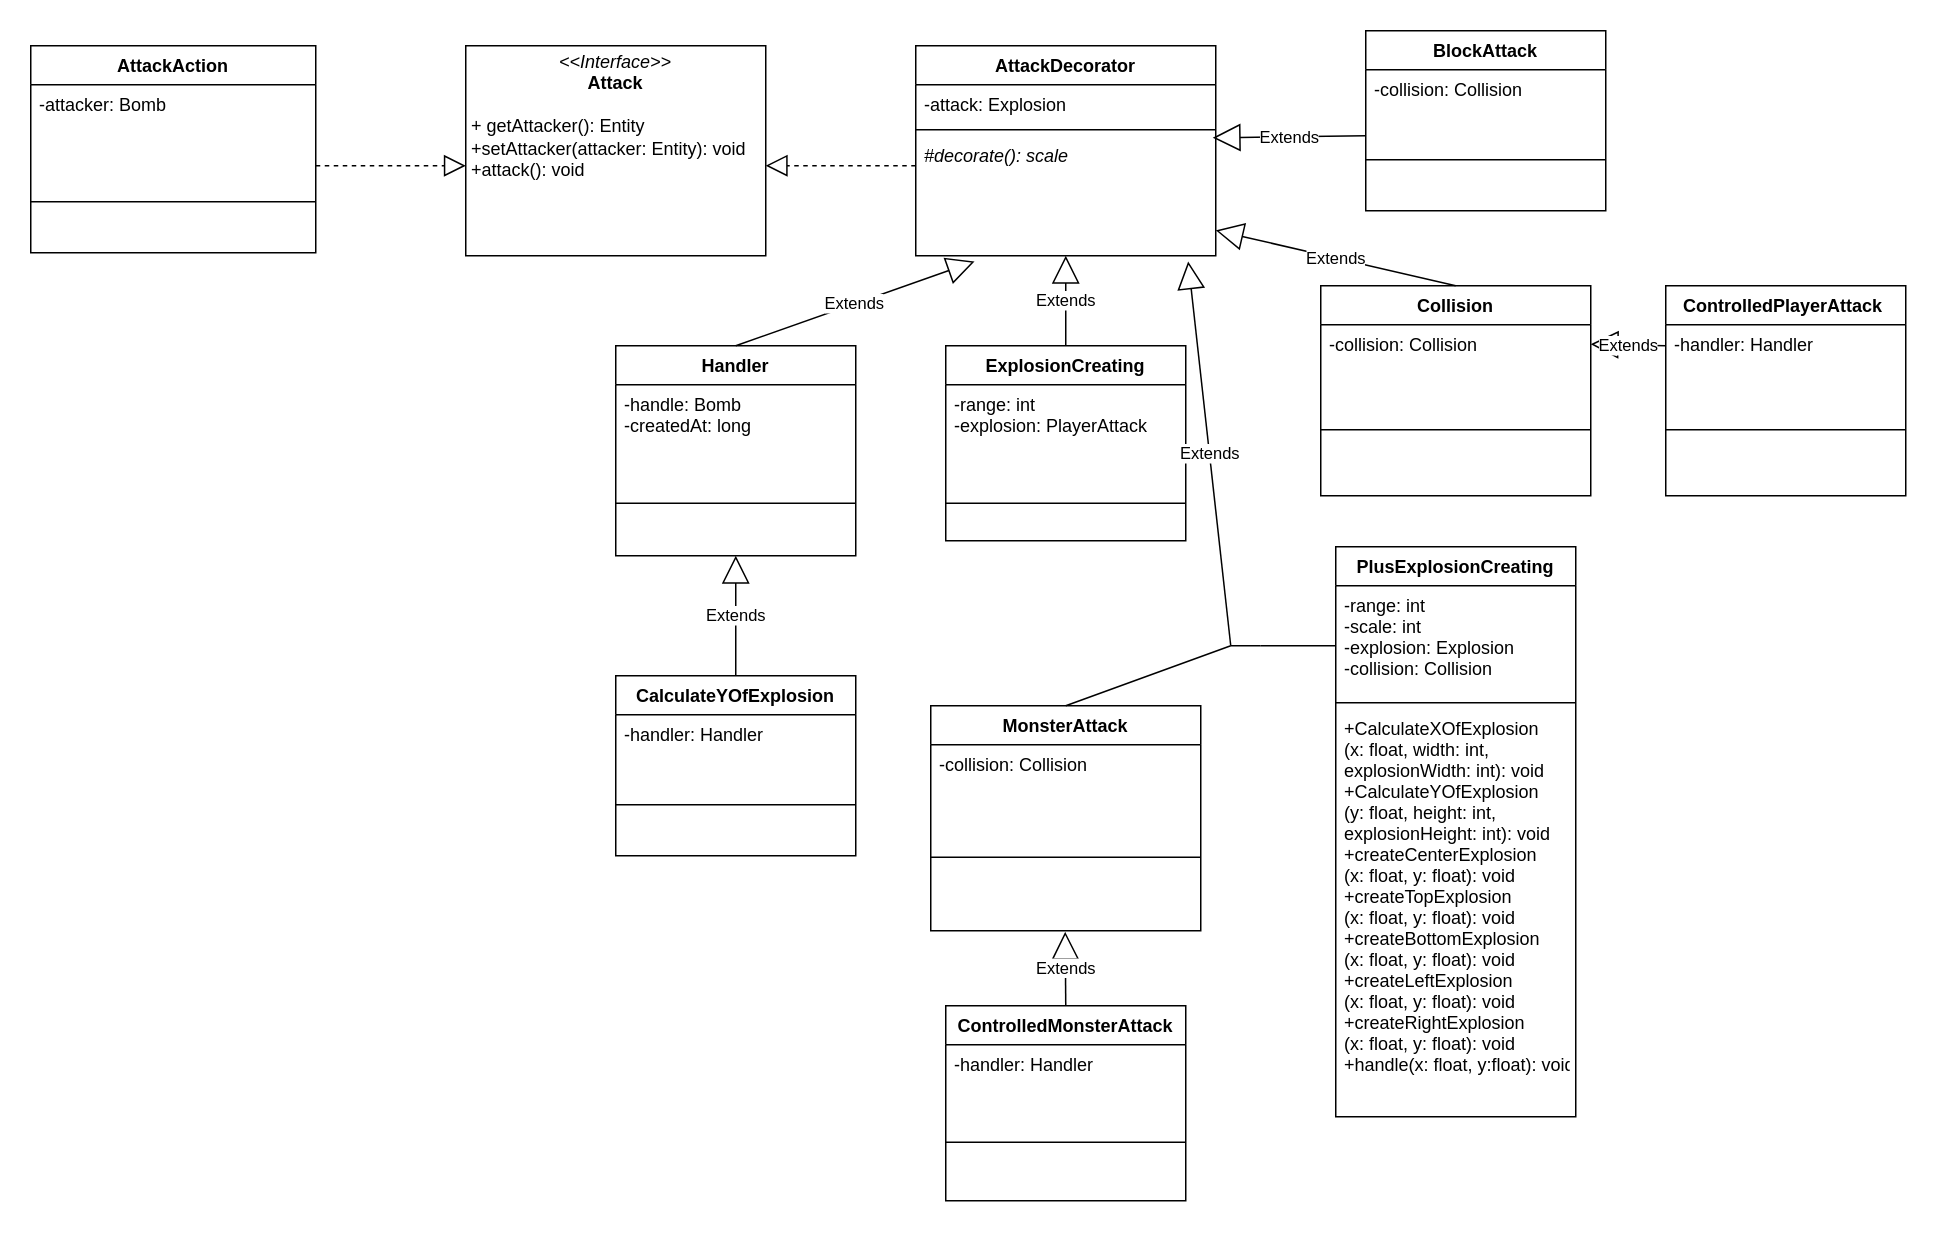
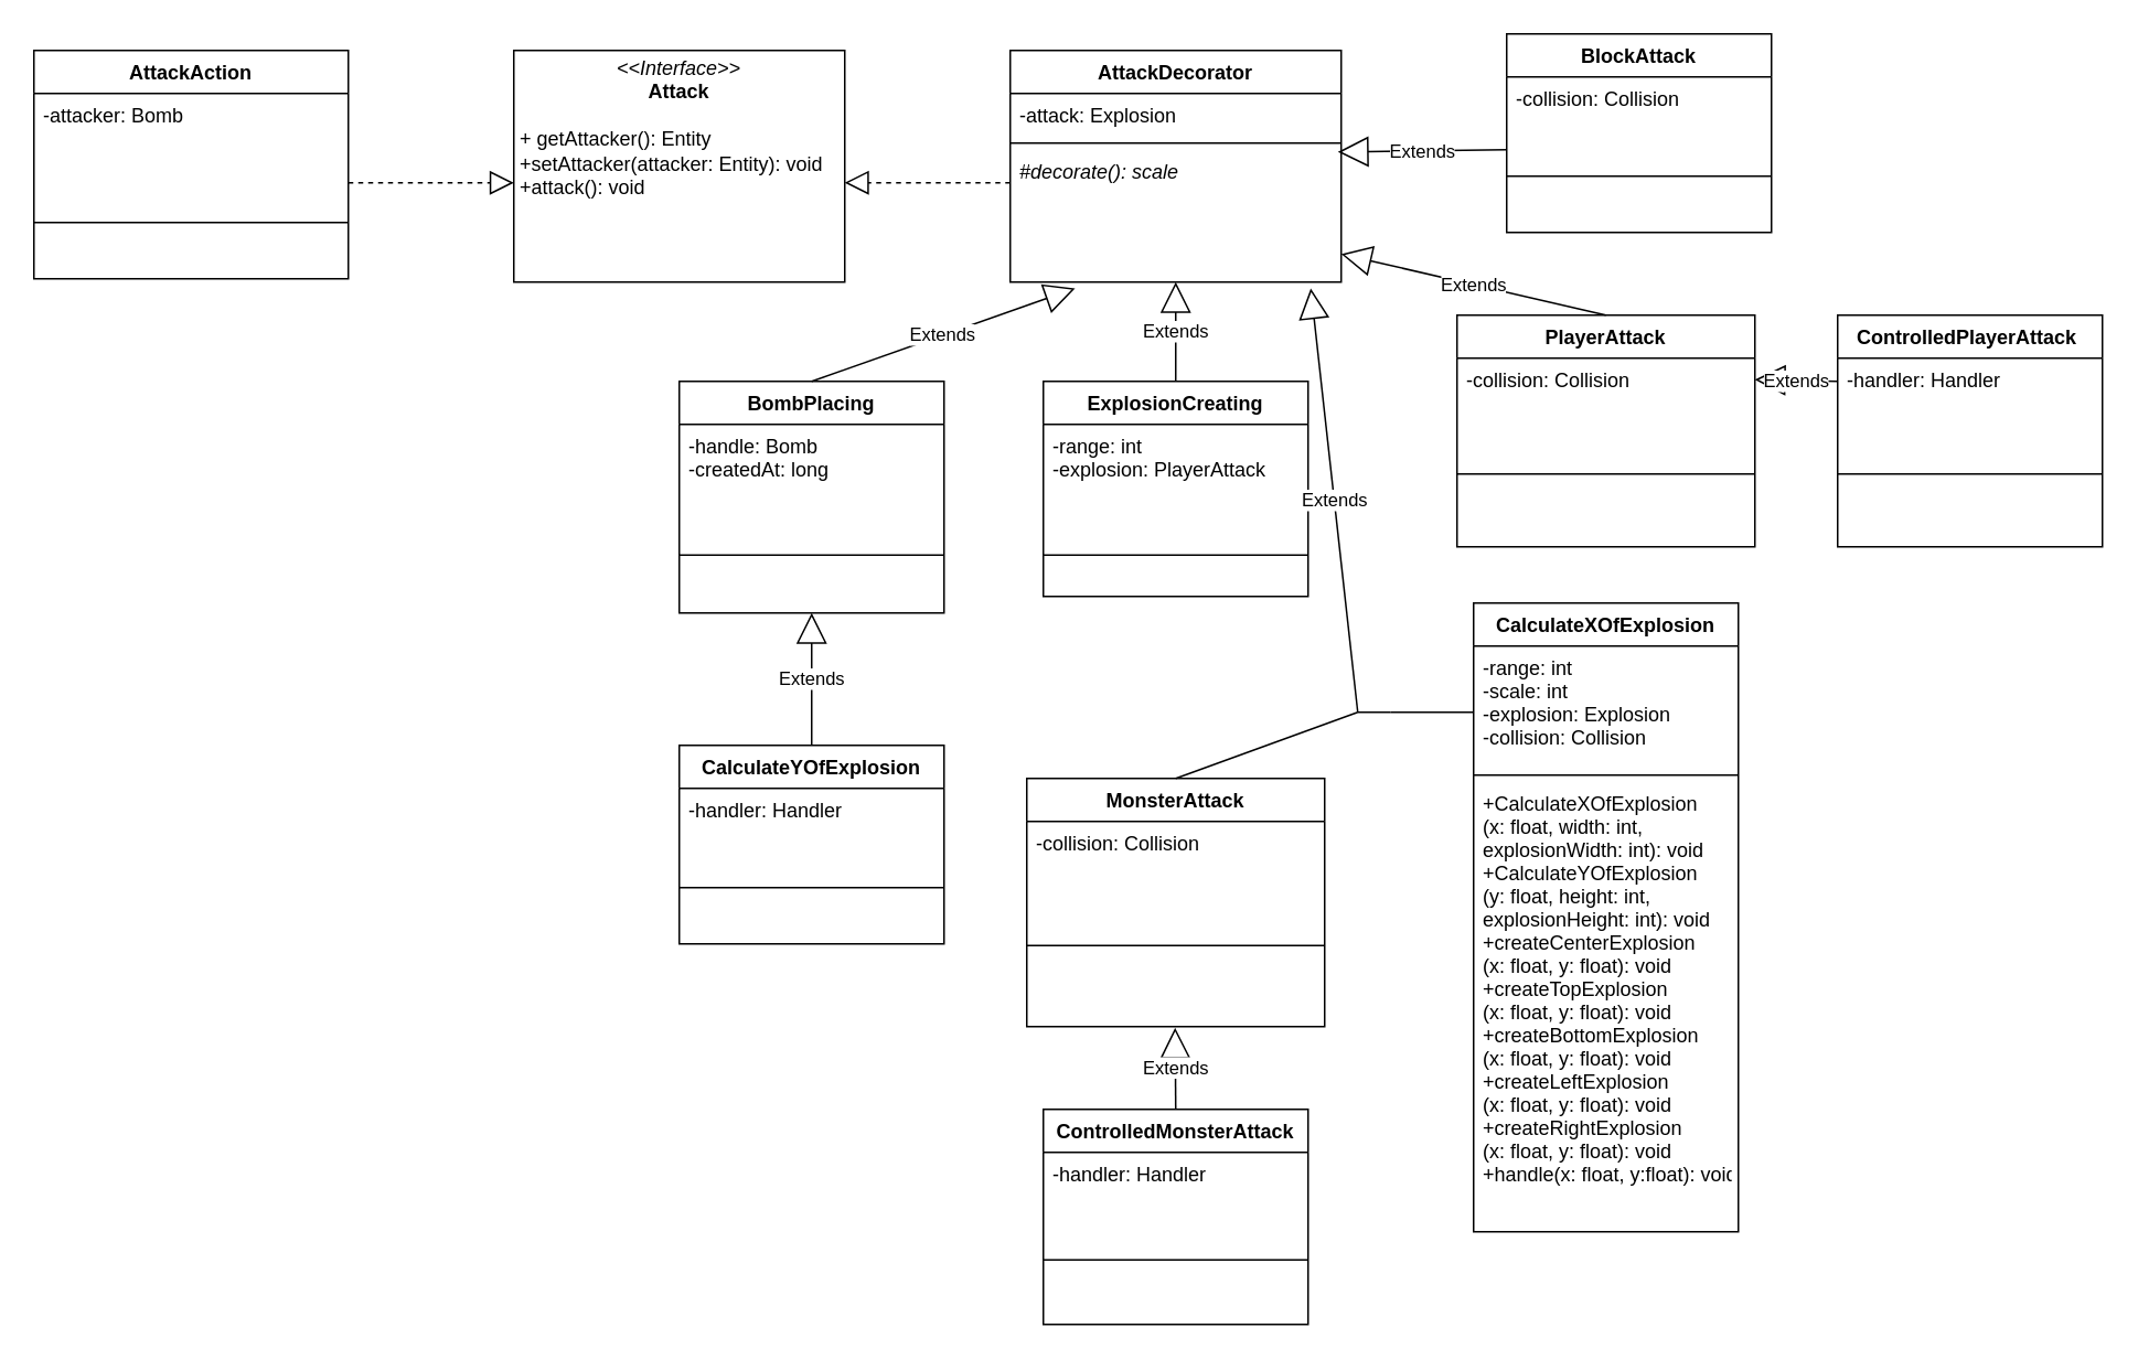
  <mxCell id="0" />
  <mxCell id="1" parent="0" />
  <mxCell id="2" value="AttackDecorator" style="swimlane;fontStyle=1;align=center;verticalAlign=top;childLayout=stackLayout;horizontal=1;startSize=26;horizontalStack=0;resizeParent=1;resizeParentMax=0;resizeLast=0;collapsible=1;marginBottom=0;" parent="1" vertex="1"><mxGeometry x="610" y="30" width="200" height="140" as="geometry" /></mxCell>
  <mxCell id="3" value="-attack: Explosion" style="text;strokeColor=none;fillColor=none;align=left;verticalAlign=top;spacingLeft=4;spacingRight=4;overflow=hidden;rotatable=0;points=[[0,0.5],[1,0.5]];portConstraint=eastwest;" parent="2" vertex="1"><mxGeometry y="26" width="200" height="26" as="geometry" /></mxCell>
  <mxCell id="4" value="" style="line;strokeWidth=1;fillColor=none;align=left;verticalAlign=middle;spacingTop=-1;spacingLeft=3;spacingRight=3;rotatable=0;labelPosition=right;points=[];portConstraint=eastwest;" parent="2" vertex="1"><mxGeometry y="52" width="200" height="8" as="geometry" /></mxCell>
  <mxCell id="5" value="" style="endArrow=block;dashed=1;endFill=0;endSize=12;html=1;entryX=1;entryY=0.571;entryDx=0;entryDy=0;entryPerimeter=0;" parent="2" target="10" edge="1"><mxGeometry width="160" relative="1" as="geometry"><mxPoint y="80" as="sourcePoint" /><mxPoint x="160" y="80" as="targetPoint" /></mxGeometry></mxCell>
  <mxCell id="6" value="#decorate(): scale" style="text;strokeColor=none;fillColor=none;align=left;verticalAlign=top;spacingLeft=4;spacingRight=4;overflow=hidden;rotatable=0;points=[[0,0.5],[1,0.5]];portConstraint=eastwest;fontStyle=2" parent="2" vertex="1"><mxGeometry y="60" width="200" height="80" as="geometry" /></mxCell>
  <mxCell id="7" value="AttackAction" style="swimlane;fontStyle=1;align=center;verticalAlign=top;childLayout=stackLayout;horizontal=1;startSize=26;horizontalStack=0;resizeParent=1;resizeParentMax=0;resizeLast=0;collapsible=1;marginBottom=0;" parent="1" vertex="1"><mxGeometry x="20" y="30" width="190" height="138" as="geometry" /></mxCell>
  <mxCell id="8" value="-attacker: Bomb" style="text;strokeColor=none;fillColor=none;align=left;verticalAlign=top;spacingLeft=4;spacingRight=4;overflow=hidden;rotatable=0;points=[[0,0.5],[1,0.5]];portConstraint=eastwest;" parent="7" vertex="1"><mxGeometry y="26" width="190" height="44" as="geometry" /></mxCell>
  <mxCell id="9" value="" style="line;strokeWidth=1;fillColor=none;align=left;verticalAlign=middle;spacingTop=-1;spacingLeft=3;spacingRight=3;rotatable=0;labelPosition=right;points=[];portConstraint=eastwest;" parent="7" vertex="1"><mxGeometry y="70" width="190" height="68" as="geometry" /></mxCell>
  <mxCell id="10" value="&lt;p style=&quot;margin: 0px ; margin-top: 4px ; text-align: center&quot;&gt;&lt;i&gt;&amp;lt;&amp;lt;Interface&amp;gt;&amp;gt;&lt;/i&gt;&lt;br&gt;&lt;b&gt;Attack&lt;/b&gt;&lt;/p&gt;&lt;p style=&quot;margin: 0px ; margin-left: 4px&quot;&gt;&lt;br&gt;&lt;/p&gt;&lt;p style=&quot;margin: 0px ; margin-left: 4px&quot;&gt;+ getAttacker(): Entity&lt;/p&gt;&lt;p style=&quot;margin: 0px ; margin-left: 4px&quot;&gt;+setAttacker(attacker: Entity): void&lt;br&gt;+attack(): void&lt;br&gt;&lt;/p&gt;" style="verticalAlign=top;align=left;overflow=fill;fontSize=12;fontFamily=Helvetica;html=1;" parent="1" vertex="1"><mxGeometry x="310" y="30" width="200" height="140" as="geometry" /></mxCell>
  <mxCell id="11" value="" style="endArrow=block;dashed=1;endFill=0;endSize=12;html=1;" parent="1" edge="1"><mxGeometry width="160" relative="1" as="geometry"><mxPoint x="210" y="110" as="sourcePoint" /><mxPoint x="310" y="110" as="targetPoint" /></mxGeometry></mxCell>
  <mxCell id="12" value="ExplosionCreating" style="swimlane;fontStyle=1;align=center;verticalAlign=top;childLayout=stackLayout;horizontal=1;startSize=26;horizontalStack=0;resizeParent=1;resizeParentMax=0;resizeLast=0;collapsible=1;marginBottom=0;" parent="1" vertex="1"><mxGeometry x="630" y="230" width="160" height="130" as="geometry" /></mxCell>
  <mxCell id="13" value="Extends" style="endArrow=block;endSize=16;endFill=0;html=1;" parent="12" target="6" edge="1"><mxGeometry width="160" relative="1" as="geometry"><mxPoint x="80" as="sourcePoint" /><mxPoint x="240" as="targetPoint" /></mxGeometry></mxCell>
  <mxCell id="14" value="-range: int&#10;-explosion: PlayerAttack" style="text;strokeColor=none;fillColor=none;align=left;verticalAlign=top;spacingLeft=4;spacingRight=4;overflow=hidden;rotatable=0;points=[[0,0.5],[1,0.5]];portConstraint=eastwest;" parent="12" vertex="1"><mxGeometry y="26" width="160" height="54" as="geometry" /></mxCell>
  <mxCell id="15" value="" style="line;strokeWidth=1;fillColor=none;align=left;verticalAlign=middle;spacingTop=-1;spacingLeft=3;spacingRight=3;rotatable=0;labelPosition=right;points=[];portConstraint=eastwest;" parent="12" vertex="1"><mxGeometry y="80" width="160" height="50" as="geometry" /></mxCell>
  <mxCell id="16" value="BlockAttack" style="swimlane;fontStyle=1;align=center;verticalAlign=top;childLayout=stackLayout;horizontal=1;startSize=26;horizontalStack=0;resizeParent=1;resizeParentMax=0;resizeLast=0;collapsible=1;marginBottom=0;" parent="1" vertex="1"><mxGeometry x="910" y="20" width="160" height="120" as="geometry" /></mxCell>
  <mxCell id="17" value="-collision: Collision" style="text;strokeColor=none;fillColor=none;align=left;verticalAlign=top;spacingLeft=4;spacingRight=4;overflow=hidden;rotatable=0;points=[[0,0.5],[1,0.5]];portConstraint=eastwest;" parent="16" vertex="1"><mxGeometry y="26" width="160" height="26" as="geometry" /></mxCell>
  <mxCell id="18" value="" style="line;strokeWidth=1;fillColor=none;align=left;verticalAlign=middle;spacingTop=-1;spacingLeft=3;spacingRight=3;rotatable=0;labelPosition=right;points=[];portConstraint=eastwest;" parent="16" vertex="1"><mxGeometry y="52" width="160" height="68" as="geometry" /></mxCell>
  <mxCell id="19" value="Extends" style="endArrow=block;endSize=16;endFill=0;html=1;entryX=0.99;entryY=0.023;entryDx=0;entryDy=0;entryPerimeter=0;" parent="16" edge="1"><mxGeometry width="160" relative="1" as="geometry"><mxPoint y="70" as="sourcePoint" /><mxPoint x="-102" y="71.38" as="targetPoint" /></mxGeometry></mxCell>
- <mxCell id="20" value="Handler" style="swimlane;fontStyle=1;align=center;verticalAlign=top;childLayout=stackLayout;horizontal=1;startSize=26;horizontalStack=0;resizeParent=1;resizeParentMax=0;resizeLast=0;collapsible=1;marginBottom=0;" parent="1" vertex="1"><mxGeometry x="410" y="230" width="160" height="140" as="geometry" /></mxCell>
+ <mxCell id="20" value="BombPlacing" style="swimlane;fontStyle=1;align=center;verticalAlign=top;childLayout=stackLayout;horizontal=1;startSize=26;horizontalStack=0;resizeParent=1;resizeParentMax=0;resizeLast=0;collapsible=1;marginBottom=0;" parent="1" vertex="1"><mxGeometry x="410" y="230" width="160" height="140" as="geometry" /></mxCell>
  <mxCell id="21" value="Extends" style="endArrow=block;endSize=16;endFill=0;html=1;entryX=0.196;entryY=1.048;entryDx=0;entryDy=0;entryPerimeter=0;" parent="20" target="6" edge="1"><mxGeometry width="160" relative="1" as="geometry"><mxPoint x="80" as="sourcePoint" /><mxPoint x="240" as="targetPoint" /></mxGeometry></mxCell>
  <mxCell id="22" value="-handle: Bomb&#10;-createdAt: long" style="text;strokeColor=none;fillColor=none;align=left;verticalAlign=top;spacingLeft=4;spacingRight=4;overflow=hidden;rotatable=0;points=[[0,0.5],[1,0.5]];portConstraint=eastwest;" parent="20" vertex="1"><mxGeometry y="26" width="160" height="44" as="geometry" /></mxCell>
  <mxCell id="23" value="" style="line;strokeWidth=1;fillColor=none;align=left;verticalAlign=middle;spacingTop=-1;spacingLeft=3;spacingRight=3;rotatable=0;labelPosition=right;points=[];portConstraint=eastwest;" parent="20" vertex="1"><mxGeometry y="70" width="160" height="70" as="geometry" /></mxCell>
  <mxCell id="24" value="MonsterAttack" style="swimlane;fontStyle=1;align=center;verticalAlign=top;childLayout=stackLayout;horizontal=1;startSize=26;horizontalStack=0;resizeParent=1;resizeParentMax=0;resizeLast=0;collapsible=1;marginBottom=0;" parent="1" vertex="1"><mxGeometry x="620" y="470" width="180" height="150" as="geometry" /></mxCell>
  <mxCell id="25" value="-collision: Collision" style="text;strokeColor=none;fillColor=none;align=left;verticalAlign=top;spacingLeft=4;spacingRight=4;overflow=hidden;rotatable=0;points=[[0,0.5],[1,0.5]];portConstraint=eastwest;" parent="24" vertex="1"><mxGeometry y="26" width="180" height="26" as="geometry" /></mxCell>
  <mxCell id="26" value="" style="line;strokeWidth=1;fillColor=none;align=left;verticalAlign=middle;spacingTop=-1;spacingLeft=3;spacingRight=3;rotatable=0;labelPosition=right;points=[];portConstraint=eastwest;" parent="24" vertex="1"><mxGeometry y="52" width="180" height="98" as="geometry" /></mxCell>
- <mxCell id="27" value="PlusExplosionCreating" style="swimlane;fontStyle=1;align=center;verticalAlign=top;childLayout=stackLayout;horizontal=1;startSize=26;horizontalStack=0;resizeParent=1;resizeParentMax=0;resizeLast=0;collapsible=1;marginBottom=0;" parent="1" vertex="1"><mxGeometry x="890" y="364" width="160" height="380" as="geometry" /></mxCell>
+ <mxCell id="27" value="CalculateXOfExplosion" style="swimlane;fontStyle=1;align=center;verticalAlign=top;childLayout=stackLayout;horizontal=1;startSize=26;horizontalStack=0;resizeParent=1;resizeParentMax=0;resizeLast=0;collapsible=1;marginBottom=0;" parent="1" vertex="1"><mxGeometry x="890" y="364" width="160" height="380" as="geometry" /></mxCell>
  <mxCell id="28" value="-range: int&#10;-scale: int&#10;-explosion: Explosion&#10;-collision: Collision" style="text;strokeColor=none;fillColor=none;align=left;verticalAlign=top;spacingLeft=4;spacingRight=4;overflow=hidden;rotatable=0;points=[[0,0.5],[1,0.5]];portConstraint=eastwest;" parent="27" vertex="1"><mxGeometry y="26" width="160" height="74" as="geometry" /></mxCell>
  <mxCell id="29" value="" style="line;strokeWidth=1;fillColor=none;align=left;verticalAlign=middle;spacingTop=-1;spacingLeft=3;spacingRight=3;rotatable=0;labelPosition=right;points=[];portConstraint=eastwest;" parent="27" vertex="1"><mxGeometry y="100" width="160" height="8" as="geometry" /></mxCell>
  <mxCell id="30" value="+CalculateXOfExplosion&#10;(x: float, width: int, &#10;explosionWidth: int): void&#10;+CalculateYOfExplosion&#10;(y: float, height: int, &#10;explosionHeight: int): void&#10;+createCenterExplosion&#10;(x: float, y: float): void&#10;+createTopExplosion&#10;(x: float, y: float): void&#10;+createBottomExplosion&#10;(x: float, y: float): void&#10;+createLeftExplosion&#10;(x: float, y: float): void&#10;+createRightExplosion&#10;(x: float, y: float): void&#10;+handle(x: float, y:float): void" style="text;strokeColor=none;fillColor=none;align=left;verticalAlign=top;spacingLeft=4;spacingRight=4;overflow=hidden;rotatable=0;points=[[0,0.5],[1,0.5]];portConstraint=eastwest;fontStyle=0" parent="27" vertex="1"><mxGeometry y="108" width="160" height="272" as="geometry" /></mxCell>
- <mxCell id="31" value="Collision" style="swimlane;fontStyle=1;align=center;verticalAlign=top;childLayout=stackLayout;horizontal=1;startSize=26;horizontalStack=0;resizeParent=1;resizeParentMax=0;resizeLast=0;collapsible=1;marginBottom=0;" parent="1" vertex="1"><mxGeometry x="880" y="190" width="180" height="140" as="geometry" /></mxCell>
+ <mxCell id="31" value="PlayerAttack" style="swimlane;fontStyle=1;align=center;verticalAlign=top;childLayout=stackLayout;horizontal=1;startSize=26;horizontalStack=0;resizeParent=1;resizeParentMax=0;resizeLast=0;collapsible=1;marginBottom=0;" parent="1" vertex="1"><mxGeometry x="880" y="190" width="180" height="140" as="geometry" /></mxCell>
  <mxCell id="32" value="Extends" style="endArrow=block;endSize=16;endFill=0;html=1;" parent="31" target="6" edge="1"><mxGeometry width="160" relative="1" as="geometry"><mxPoint x="90" as="sourcePoint" /><mxPoint x="250" as="targetPoint" /></mxGeometry></mxCell>
  <mxCell id="33" value="-collision: Collision" style="text;strokeColor=none;fillColor=none;align=left;verticalAlign=top;spacingLeft=4;spacingRight=4;overflow=hidden;rotatable=0;points=[[0,0.5],[1,0.5]];portConstraint=eastwest;" parent="31" vertex="1"><mxGeometry y="26" width="180" height="26" as="geometry" /></mxCell>
  <mxCell id="34" value="" style="line;strokeWidth=1;fillColor=none;align=left;verticalAlign=middle;spacingTop=-1;spacingLeft=3;spacingRight=3;rotatable=0;labelPosition=right;points=[];portConstraint=eastwest;" parent="31" vertex="1"><mxGeometry y="52" width="180" height="88" as="geometry" /></mxCell>
  <mxCell id="35" value="" style="endArrow=none;html=1;" parent="1" edge="1"><mxGeometry width="50" height="50" relative="1" as="geometry"><mxPoint x="840" y="430" as="sourcePoint" /><mxPoint x="890" y="430" as="targetPoint" /></mxGeometry></mxCell>
  <mxCell id="36" value="" style="endArrow=none;html=1;exitX=0.5;exitY=0;exitDx=0;exitDy=0;" parent="1" source="24" edge="1"><mxGeometry width="50" height="50" relative="1" as="geometry"><mxPoint x="690" y="480" as="sourcePoint" /><mxPoint x="820" y="430" as="targetPoint" /></mxGeometry></mxCell>
  <mxCell id="37" value="" style="endArrow=none;html=1;" parent="1" edge="1"><mxGeometry width="50" height="50" relative="1" as="geometry"><mxPoint x="820" y="430" as="sourcePoint" /><mxPoint x="840" y="430" as="targetPoint" /></mxGeometry></mxCell>
  <mxCell id="38" value="Extends" style="endArrow=block;endSize=16;endFill=0;html=1;entryX=0.908;entryY=1.048;entryDx=0;entryDy=0;entryPerimeter=0;" parent="1" target="6" edge="1"><mxGeometry width="160" relative="1" as="geometry"><mxPoint x="820" y="430" as="sourcePoint" /><mxPoint x="990" y="410" as="targetPoint" /></mxGeometry></mxCell>
  <mxCell id="39" value="CalculateYOfExplosion" style="swimlane;fontStyle=1;align=center;verticalAlign=top;childLayout=stackLayout;horizontal=1;startSize=26;horizontalStack=0;resizeParent=1;resizeParentMax=0;resizeLast=0;collapsible=1;marginBottom=0;" parent="1" vertex="1"><mxGeometry x="410" y="450" width="160" height="120" as="geometry" /></mxCell>
  <mxCell id="40" value="-handler: Handler" style="text;strokeColor=none;fillColor=none;align=left;verticalAlign=top;spacingLeft=4;spacingRight=4;overflow=hidden;rotatable=0;points=[[0,0.5],[1,0.5]];portConstraint=eastwest;" parent="39" vertex="1"><mxGeometry y="26" width="160" height="26" as="geometry" /></mxCell>
  <mxCell id="41" value="" style="line;strokeWidth=1;fillColor=none;align=left;verticalAlign=middle;spacingTop=-1;spacingLeft=3;spacingRight=3;rotatable=0;labelPosition=right;points=[];portConstraint=eastwest;" parent="39" vertex="1"><mxGeometry y="52" width="160" height="68" as="geometry" /></mxCell>
  <mxCell id="42" value="Extends" style="endArrow=block;endSize=16;endFill=0;html=1;exitX=0.5;exitY=0;exitDx=0;exitDy=0;exitPerimeter=0;" parent="39" source="39" edge="1"><mxGeometry width="160" relative="1" as="geometry"><mxPoint x="80" y="-6" as="sourcePoint" /><mxPoint x="80" y="-80" as="targetPoint" /></mxGeometry></mxCell>
  <mxCell id="43" value="ControlledMonsterAttack" style="swimlane;fontStyle=1;align=center;verticalAlign=top;childLayout=stackLayout;horizontal=1;startSize=26;horizontalStack=0;resizeParent=1;resizeParentMax=0;resizeLast=0;collapsible=1;marginBottom=0;" parent="1" vertex="1"><mxGeometry x="630" y="670" width="160" height="130" as="geometry" /></mxCell>
  <mxCell id="44" value="Extends" style="endArrow=block;endSize=16;endFill=0;html=1;entryX=0.498;entryY=1.008;entryDx=0;entryDy=0;entryPerimeter=0;" parent="43" edge="1"><mxGeometry width="160" relative="1" as="geometry"><mxPoint x="80" as="sourcePoint" /><mxPoint x="79.64" y="-49.28" as="targetPoint" /></mxGeometry></mxCell>
  <mxCell id="45" value="-handler: Handler" style="text;strokeColor=none;fillColor=none;align=left;verticalAlign=top;spacingLeft=4;spacingRight=4;overflow=hidden;rotatable=0;points=[[0,0.5],[1,0.5]];portConstraint=eastwest;" parent="43" vertex="1"><mxGeometry y="26" width="160" height="26" as="geometry" /></mxCell>
  <mxCell id="46" value="" style="line;strokeWidth=1;fillColor=none;align=left;verticalAlign=middle;spacingTop=-1;spacingLeft=3;spacingRight=3;rotatable=0;labelPosition=right;points=[];portConstraint=eastwest;" parent="43" vertex="1"><mxGeometry y="52" width="160" height="78" as="geometry" /></mxCell>
  <mxCell id="47" value="ControlledPlayerAttack " style="swimlane;fontStyle=1;align=center;verticalAlign=top;childLayout=stackLayout;horizontal=1;startSize=26;horizontalStack=0;resizeParent=1;resizeParentMax=0;resizeLast=0;collapsible=1;marginBottom=0;" parent="1" vertex="1"><mxGeometry x="1110" y="190" width="160" height="140" as="geometry" /></mxCell>
  <mxCell id="48" value="-handler: Handler" style="text;strokeColor=none;fillColor=none;align=left;verticalAlign=top;spacingLeft=4;spacingRight=4;overflow=hidden;rotatable=0;points=[[0,0.5],[1,0.5]];portConstraint=eastwest;" parent="47" vertex="1"><mxGeometry y="26" width="160" height="26" as="geometry" /></mxCell>
  <mxCell id="49" value="Extends" style="endArrow=block;endSize=16;endFill=0;html=1;entryX=1;entryY=0.5;entryDx=0;entryDy=0;" parent="47" target="33" edge="1"><mxGeometry width="160" relative="1" as="geometry"><mxPoint y="40" as="sourcePoint" /><mxPoint x="160" y="40" as="targetPoint" /></mxGeometry></mxCell>
  <mxCell id="50" value="" style="line;strokeWidth=1;fillColor=none;align=left;verticalAlign=middle;spacingTop=-1;spacingLeft=3;spacingRight=3;rotatable=0;labelPosition=right;points=[];portConstraint=eastwest;" parent="47" vertex="1"><mxGeometry y="52" width="160" height="88" as="geometry" /></mxCell>
